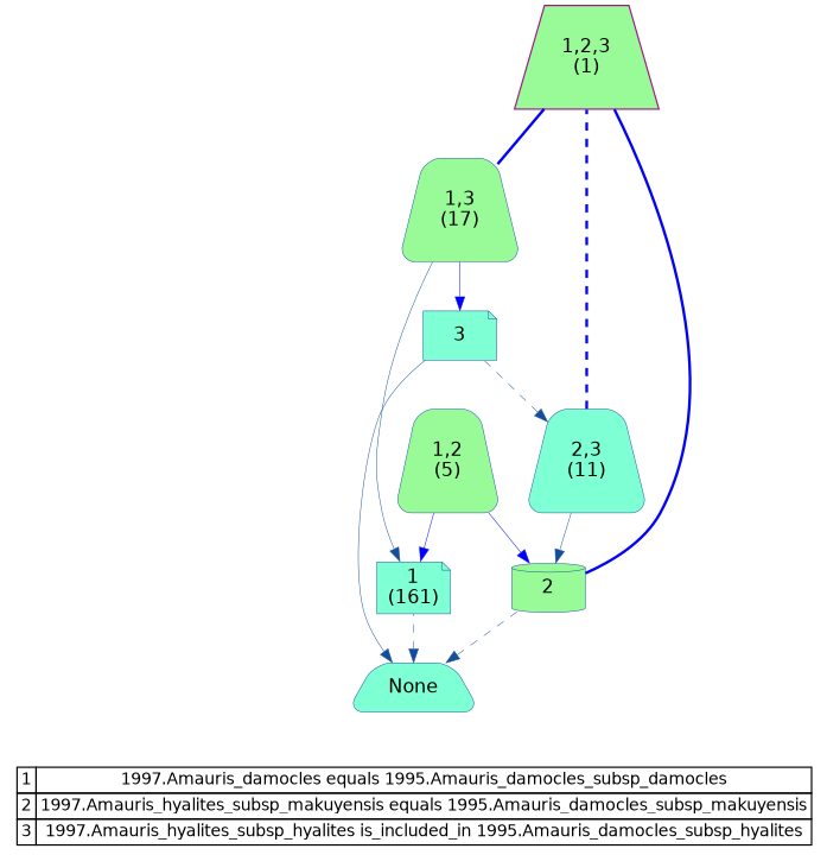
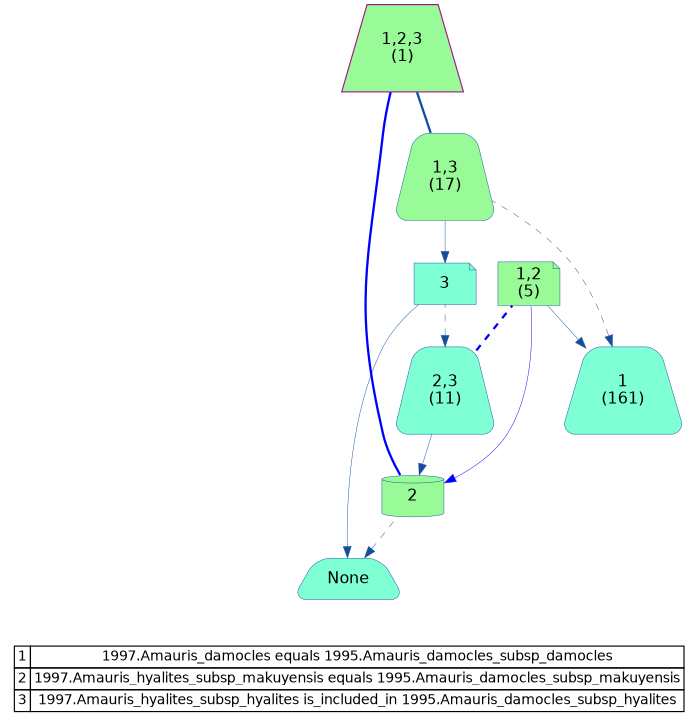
  digraph {
    rankdir=BT
    node [color="#134d9c" fillcolor=aquamarine fontname=Helvetica penwidth=0.4 shape=trapezium style="rounded,filled"]
    edge [penwidth=0.4 style=solid color="#134d9c" dir=back]
    n1 [color=black fillcolor="#68b5e3" fontsize=12 label=<   <TABLE BORDER="0" CELLBORDER="1" CELLSPACING="0" CELLPADDING="2">  <TR>   <TD>1</TD>   <TD>1997.Amauris_damocles equals 1995.Amauris_damocles_subsp_damocles</TD>   </TR>  <TR>   <TD>2</TD>   <TD>1997.Amauris_hyalites_subsp_makuyensis equals 1995.Amauris_damocles_subsp_makuyensis</TD>   </TR>  <TR>   <TD>3</TD>   <TD>1997.Amauris_hyalites_subsp_hyalites is_included_in 1995.Amauris_damocles_subsp_hyalites</TD>   </TR>  </TABLE>   > shape=plaintext style=rounded]
    None
    n3 [color="#9f1684" fillcolor=palegreen label="1,2,3\n(1)" style=filled penwidth=""]
    n4 [label="2,3\n(11)"]
    n5 [label=3 shape=note]
    n6 [fillcolor=palegreen label="1,3\n(17)"]
-   n7 [fillcolor=palegreen label="1,2\n(5)"]
-   n8 [label="1\n(161)" shape=note]
+   n7 [fillcolor=palegreen label="1,2\n(5)" shape=note]
+   n8 [label="1\n(161)"]
    n9 [fillcolor=palegreen label=2 shape=cylinder]
    subgraph sub_1 {
      rank=top
      n1
    }
    n1 -> None [style=invis color="" dir=""]
    None -> n5
-   None -> n8 [style=dashed]
    None -> n9 [style=dashed]
-   n4 -> n3 [arrowhead=none color="#0000FF" penwidth=2 style=dashed dir=""]
+   n4 -> n7 [arrowhead=none color="#0000FF" penwidth=2 style=dashed dir=""]
    n4 -> n5 [style=dashed]
-   n5 -> n6 [color="#0000FF"]
-   n6 -> n3 [arrowhead=none color="#0000FF" penwidth=2 dir=""]
-   n8 -> n6
-   n8 -> n7 [color="#0000FF"]
+   n5 -> n6
+   n6 -> n3 [arrowhead=none penwidth=2 dir=""]
+   n8 -> n6 [style=dashed]
+   n8 -> n7
    n9 -> n3 [arrowhead=none color="#0000FF" penwidth=2 dir=""]
    n9 -> n4
    n9 -> n7 [color="#0000FF"]
  }
